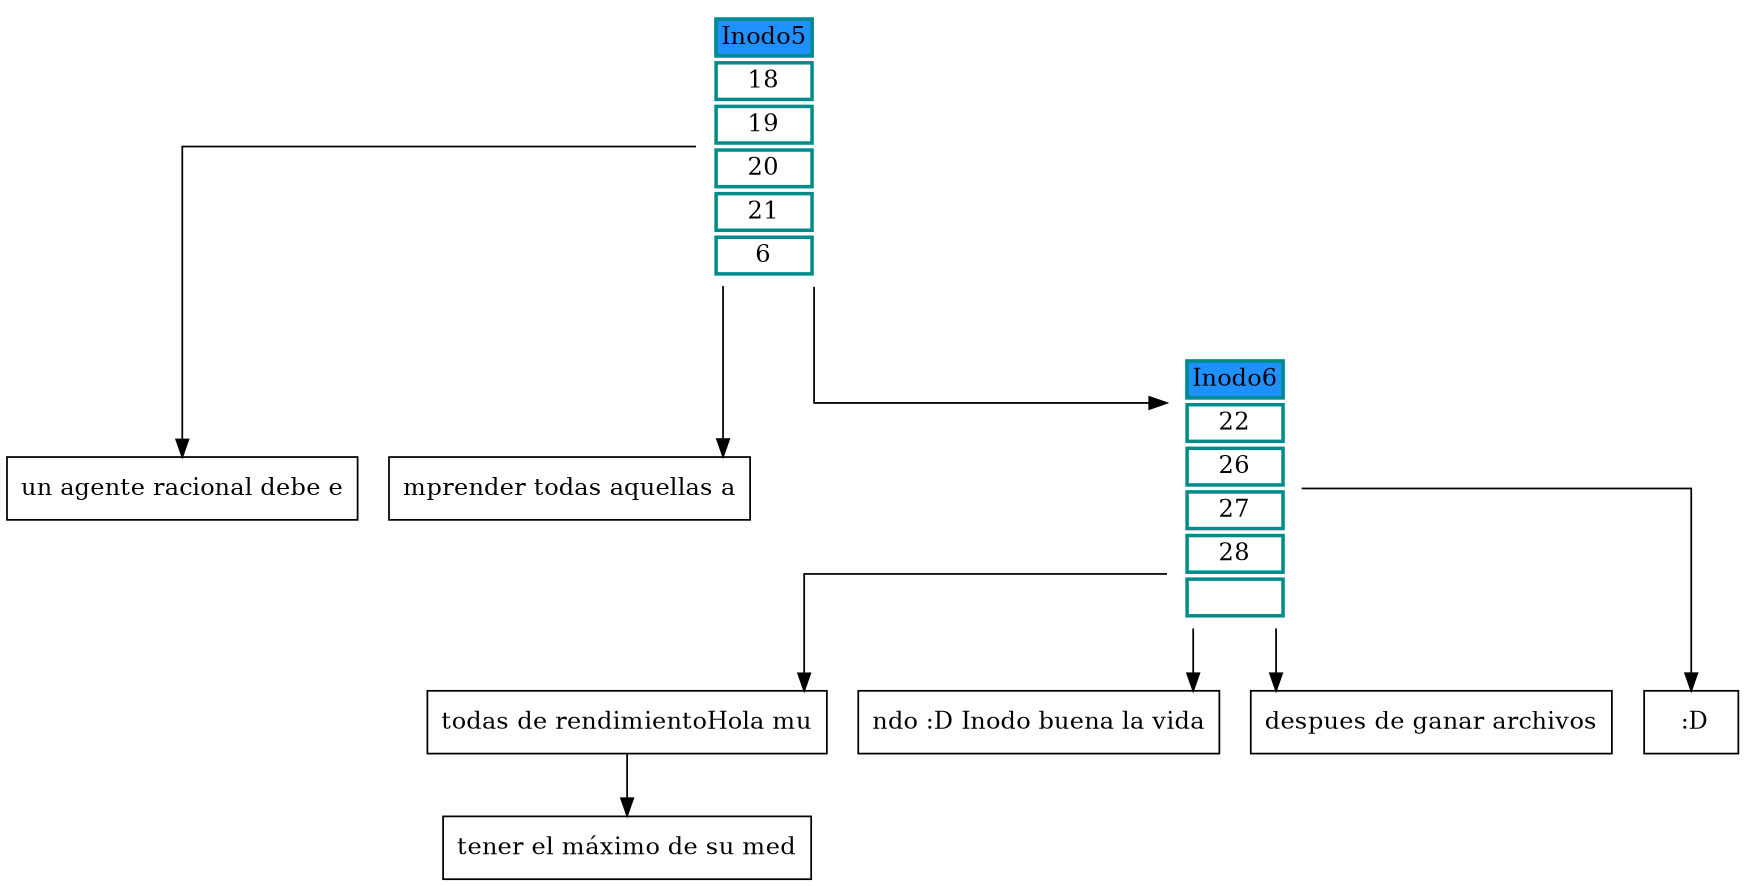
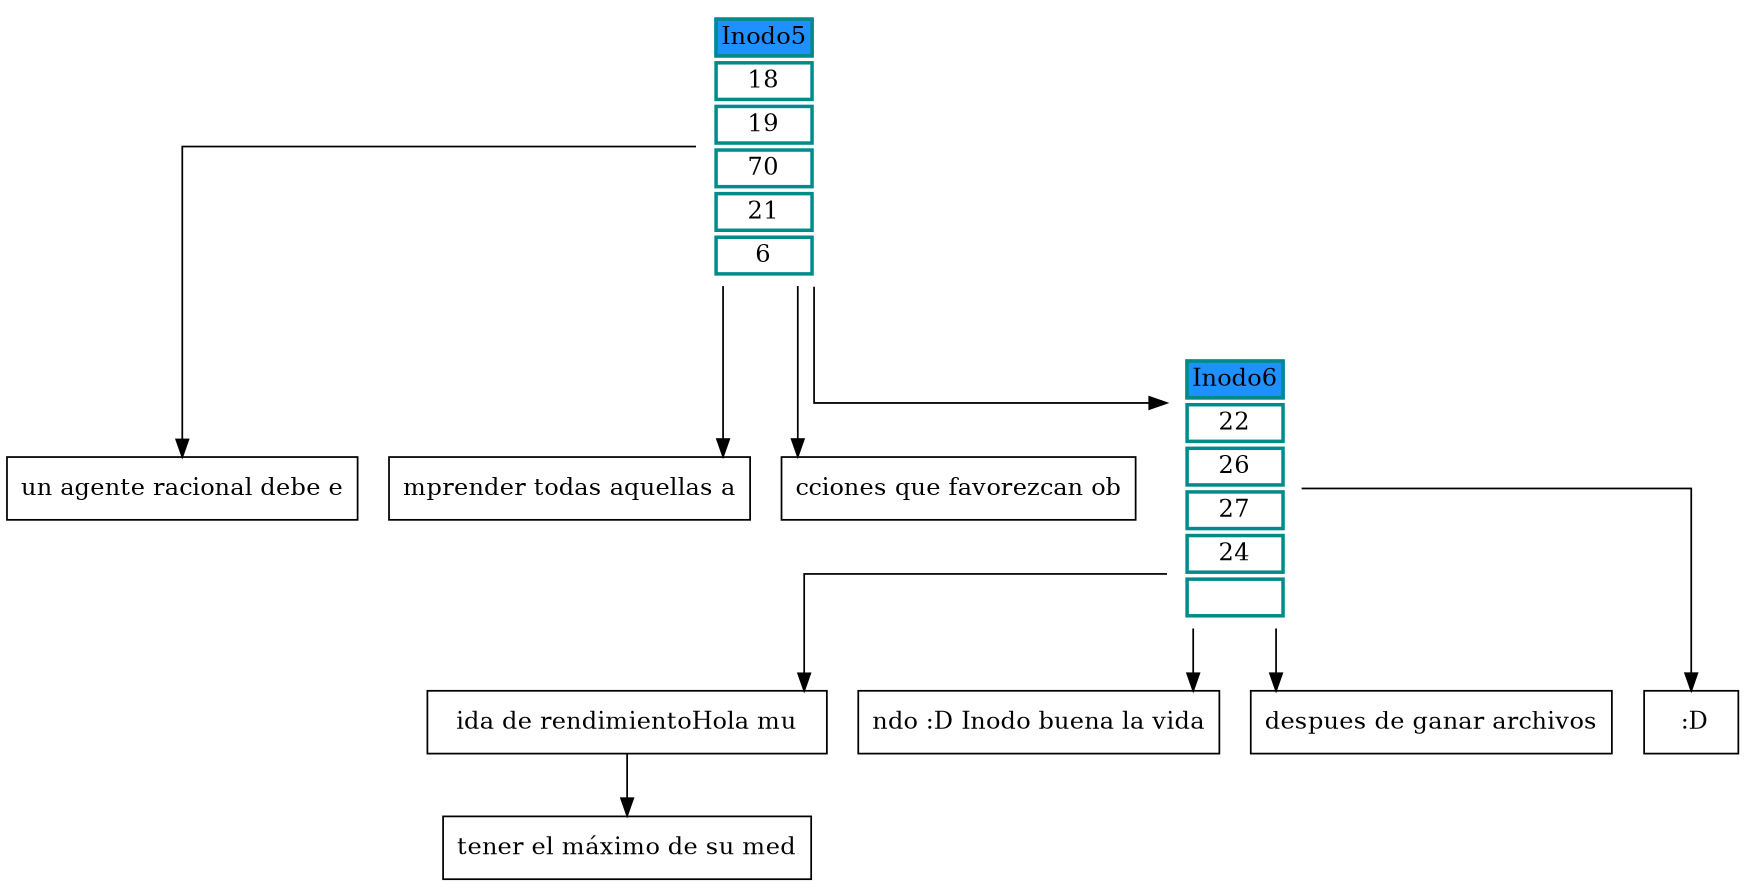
  digraph {
    splines=ortho
    node [shape=box]
-   n1 [label=<             <table border="0" cellborder="2" cellspacing="2" color="cyan4">                 <tr><td bgcolor="dodgerblue" >Inodo5</td></tr> <tr><td>18</td></tr> <tr><td>19</td></tr> <tr><td>20</td></tr> <tr><td>21</td></tr> <tr><td>6</td></tr>             </table>         > shape=none]
+   n1 [label=<             <table border="0" cellborder="2" cellspacing="2" color="cyan4">                 <tr><td bgcolor="dodgerblue" >Inodo5</td></tr> <tr><td>18</td></tr> <tr><td>19</td></tr> <tr><td>70</td></tr> <tr><td>21</td></tr> <tr><td>6</td></tr>             </table>         > shape=none]
    n2 [label="un agente racional debe e"]
    n3 [label="mprender todas aquellas a"]
-   n5 [label=<             <table border="0" cellborder="2" cellspacing="2" color="cyan4">                 <tr><td bgcolor="dodgerblue" >Inodo6</td></tr> <tr><td>22</td></tr> <tr><td>26</td></tr> <tr><td>27</td></tr> <tr><td>28</td></tr> <tr><td> </td></tr>             </table>         > shape=none]
+   n4 [label="cciones que favorezcan ob"]
+   n5 [label=<             <table border="0" cellborder="2" cellspacing="2" color="cyan4">                 <tr><td bgcolor="dodgerblue" >Inodo6</td></tr> <tr><td>22</td></tr> <tr><td>26</td></tr> <tr><td>27</td></tr> <tr><td>24</td></tr> <tr><td> </td></tr>             </table>         > shape=none]
    n6 [label="tener el máximo de su med"]
-   n7 [label="todas de rendimientoHola mu"]
+   n7 [label="ida de rendimientoHola mu"]
    n8 [label="ndo :D Inodo buena la vida"]
    n9 [label="despues de ganar archivos"]
    n10 [label=" :D"]
    n1 -> n2
    n1 -> n3
+   n1 -> n4
    n1 -> n5
    n5 -> n7
    n5 -> n8
    n5 -> n9
    n5 -> n10
    n7 -> n6
  }
